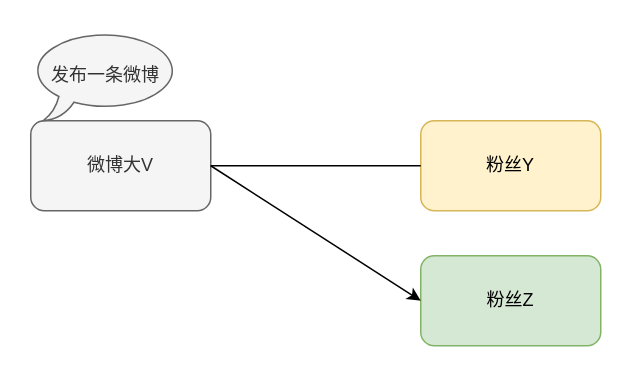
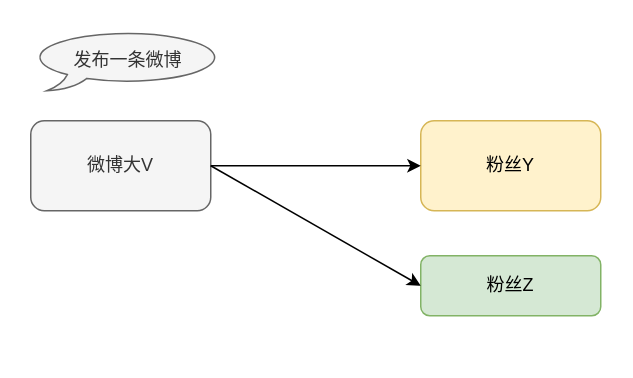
  <mxCell id="0" />
  <mxCell id="1" parent="0" />
  <mxCell id="2" value="微博大V" style="rounded=1;whiteSpace=wrap;html=1;fillColor=#f5f5f5;strokeColor=#666666;fontColor=#333333;" vertex="1" parent="1"><mxGeometry x="20" y="80" width="120" height="60" as="geometry" /></mxCell>
- <mxCell id="3" value="发布一条微博" style="whiteSpace=wrap;html=1;shape=mxgraph.basic.oval_callout;fillColor=#f5f5f5;strokeColor=#666666;fontColor=#333333;" vertex="1" parent="1"><mxGeometry x="20" y="20" width="100" height="60" as="geometry" /></mxCell>
+ <mxCell id="3" value="发布一条微博" style="whiteSpace=wrap;html=1;shape=mxgraph.basic.oval_callout;fillColor=#f5f5f5;strokeColor=#666666;fontColor=#333333;" vertex="1" parent="1"><mxGeometry x="20" y="20" width="130" height="40" as="geometry" /></mxCell>
  <mxCell id="4" value="粉丝Y" style="rounded=1;whiteSpace=wrap;html=1;fillColor=#fff2cc;strokeColor=#d6b656;" vertex="1" parent="1"><mxGeometry x="280" y="80" width="120" height="60" as="geometry" /></mxCell>
- <mxCell id="5" value="粉丝Z" style="rounded=1;whiteSpace=wrap;html=1;fillColor=#d5e8d4;strokeColor=#82b366;" vertex="1" parent="1"><mxGeometry x="280" y="170" width="120" height="60" as="geometry" /></mxCell>
- <mxCell id="6" value="" style="endArrow=none;html=1;entryX=0;entryY=0.5;entryDx=0;entryDy=0;exitX=1;exitY=0.5;exitDx=0;exitDy=0;" edge="1" parent="1" source="2" target="4"><mxGeometry width="50" height="50" relative="1" as="geometry"><mxPoint x="200" y="150" as="sourcePoint" /><mxPoint x="250" y="100" as="targetPoint" /></mxGeometry></mxCell>
+ <mxCell id="5" value="粉丝Z" style="rounded=1;whiteSpace=wrap;html=1;fillColor=#d5e8d4;strokeColor=#82b366;" vertex="1" parent="1"><mxGeometry x="280" y="170" width="120" height="40" as="geometry" /></mxCell>
+ <mxCell id="6" value="" style="endArrow=classic;html=1;entryX=0;entryY=0.5;entryDx=0;entryDy=0;exitX=1;exitY=0.5;exitDx=0;exitDy=0;" edge="1" parent="1" source="2" target="4"><mxGeometry width="50" height="50" relative="1" as="geometry"><mxPoint x="200" y="150" as="sourcePoint" /><mxPoint x="250" y="100" as="targetPoint" /></mxGeometry></mxCell>
  <mxCell id="7" value="" style="endArrow=classic;html=1;entryX=0;entryY=0.5;entryDx=0;entryDy=0;exitX=1;exitY=0.5;exitDx=0;exitDy=0;" edge="1" parent="1" source="2" target="5"><mxGeometry width="50" height="50" relative="1" as="geometry"><mxPoint x="170" y="260" as="sourcePoint" /><mxPoint x="220" y="210" as="targetPoint" /></mxGeometry></mxCell>
